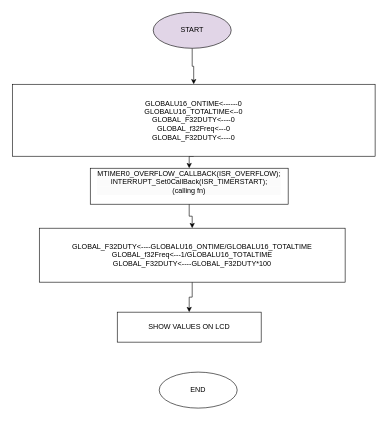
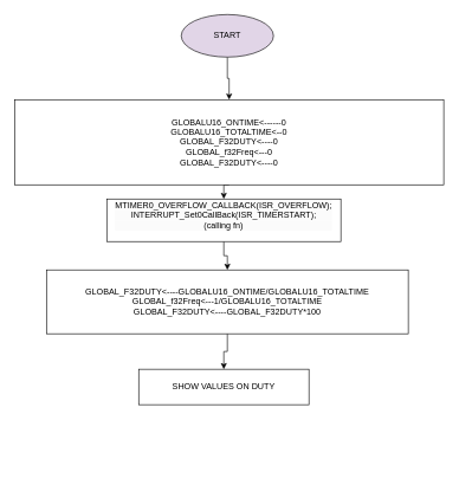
  <mxCell id="0" />
  <mxCell id="1" parent="0" />
  <mxCell id="2" style="edgeStyle=orthogonalEdgeStyle;rounded=0;orthogonalLoop=1;jettySize=auto;html=1;exitX=0.5;exitY=1;exitDx=0;exitDy=0;entryX=0.5;entryY=0;entryDx=0;entryDy=0;" edge="1" parent="1" source="3" target="10"><mxGeometry relative="1" as="geometry" /></mxCell>
  <mxCell id="3" value="START&lt;br&gt;" style="ellipse;whiteSpace=wrap;html=1;fillColor=#e1d5e7;" vertex="1" parent="1"><mxGeometry x="255" y="20" width="130" height="60" as="geometry" /></mxCell>
  <mxCell id="4" style="edgeStyle=orthogonalEdgeStyle;rounded=0;orthogonalLoop=1;jettySize=auto;html=1;exitX=0.5;exitY=1;exitDx=0;exitDy=0;entryX=0.5;entryY=0;entryDx=0;entryDy=0;" edge="1" parent="1" source="5" target="7"><mxGeometry relative="1" as="geometry" /></mxCell>
  <mxCell id="5" value="&#10;&lt;div style=&quot;border-color: var(--border-color); color: rgb(0, 0, 0); font-family: Helvetica; font-size: 12px; font-style: normal; font-variant-ligatures: normal; font-variant-caps: normal; font-weight: 400; letter-spacing: normal; orphans: 2; text-align: center; text-indent: 0px; text-transform: none; widows: 2; word-spacing: 0px; -webkit-text-stroke-width: 0px; background-color: rgb(251, 251, 251); text-decoration-thickness: initial; text-decoration-style: initial; text-decoration-color: initial;&quot;&gt;MTIMER0_OVERFLOW_CALLBACK(ISR_OVERFLOW);&lt;/div&gt;&lt;div style=&quot;border-color: var(--border-color); color: rgb(0, 0, 0); font-family: Helvetica; font-size: 12px; font-style: normal; font-variant-ligatures: normal; font-variant-caps: normal; font-weight: 400; letter-spacing: normal; orphans: 2; text-align: center; text-indent: 0px; text-transform: none; widows: 2; word-spacing: 0px; -webkit-text-stroke-width: 0px; background-color: rgb(251, 251, 251); text-decoration-thickness: initial; text-decoration-style: initial; text-decoration-color: initial;&quot;&gt;&lt;span style=&quot;border-color: var(--border-color);&quot;&gt;&lt;/span&gt;INTERRUPT_Set0CallBack(ISR_TIMERSTART);&lt;/div&gt;&lt;div style=&quot;border-color: var(--border-color); color: rgb(0, 0, 0); font-family: Helvetica; font-size: 12px; font-style: normal; font-variant-ligatures: normal; font-variant-caps: normal; font-weight: 400; letter-spacing: normal; orphans: 2; text-align: center; text-indent: 0px; text-transform: none; widows: 2; word-spacing: 0px; -webkit-text-stroke-width: 0px; background-color: rgb(251, 251, 251); text-decoration-thickness: initial; text-decoration-style: initial; text-decoration-color: initial;&quot;&gt;(calling fn)&lt;/div&gt;&#10;&#10;" style="rounded=0;whiteSpace=wrap;html=1;" vertex="1" parent="1"><mxGeometry x="150" y="280" width="330" height="60" as="geometry" /></mxCell>
  <mxCell id="6" style="edgeStyle=orthogonalEdgeStyle;rounded=0;orthogonalLoop=1;jettySize=auto;html=1;exitX=0.5;exitY=1;exitDx=0;exitDy=0;entryX=0.5;entryY=0;entryDx=0;entryDy=0;" edge="1" parent="1" source="7" target="8"><mxGeometry relative="1" as="geometry" /></mxCell>
  <mxCell id="7" value="GLOBAL_F32DUTY&amp;lt;----GLOBALU16_ONTIME/GLOBALU16_TOTALTIME&lt;br&gt;&#09; GLOBAL_f32Freq&amp;lt;---1/GLOBALU16_TOTALTIME&lt;br&gt;&#09; GLOBAL_F32DUTY&amp;lt;----GLOBAL_F32DUTY*100" style="rounded=0;whiteSpace=wrap;html=1;" vertex="1" parent="1"><mxGeometry x="65" y="380" width="510" height="90" as="geometry" /></mxCell>
- <mxCell id="8" value="SHOW VALUES ON LCD&lt;br&gt;" style="rounded=0;whiteSpace=wrap;html=1;" vertex="1" parent="1"><mxGeometry x="195" y="520" width="240" height="50" as="geometry" /></mxCell>
+ <mxCell id="8" value="SHOW VALUES ON DUTY&lt;br&gt;" style="rounded=0;whiteSpace=wrap;html=1;" vertex="1" parent="1"><mxGeometry x="195" y="520" width="240" height="50" as="geometry" /></mxCell>
  <mxCell id="9" style="edgeStyle=orthogonalEdgeStyle;rounded=0;orthogonalLoop=1;jettySize=auto;html=1;exitX=0.5;exitY=1;exitDx=0;exitDy=0;entryX=0.5;entryY=0;entryDx=0;entryDy=0;" edge="1" parent="1" source="10" target="5"><mxGeometry relative="1" as="geometry" /></mxCell>
  <mxCell id="10" value="GLOBALU16_ONTIME&amp;lt;------0&lt;br&gt;GLOBALU16_TOTALTIME&amp;lt;--0&lt;br&gt;GLOBAL_F32DUTY&amp;lt;----0&lt;br style=&quot;border-color: var(--border-color);&quot;&gt;GLOBAL_f32Freq&amp;lt;---0&lt;br&gt;GLOBAL_F32DUTY&amp;lt;----0" style="rounded=0;whiteSpace=wrap;html=1;" vertex="1" parent="1"><mxGeometry x="20" y="140" width="605" height="120" as="geometry" /></mxCell>
- <mxCell id="11" value="END" style="ellipse;whiteSpace=wrap;html=1;" vertex="1" parent="1"><mxGeometry x="265" y="620" width="130" height="60" as="geometry" /></mxCell>
